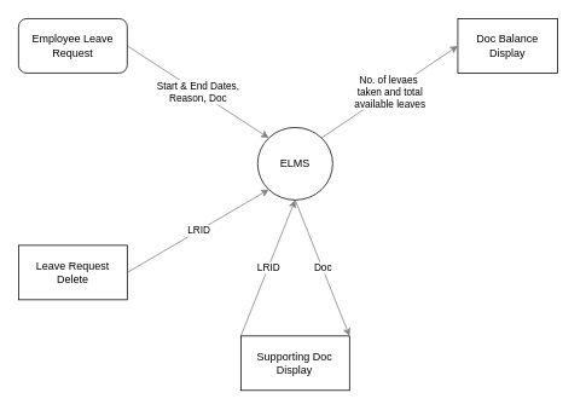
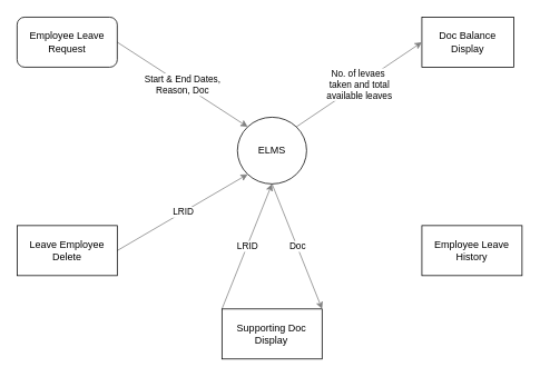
  <mxCell id="0" />
  <mxCell id="1" parent="0" />
  <mxCell id="2" value="Doc Balance&lt;br&gt;Display" style="whiteSpace=wrap;html=1;fillColor=none;" parent="1" vertex="1"><mxGeometry x="505" y="20" width="110" height="60" as="geometry" /></mxCell>
+ <mxCell id="3" value="Employee Leave&lt;br&gt;History" style="whiteSpace=wrap;html=1;fillColor=none;" parent="1" vertex="1"><mxGeometry x="505" y="270" width="120" height="60" as="geometry" /></mxCell>
  <mxCell id="4" value="Start &amp;amp; End Dates,&lt;br&gt;Reason,&amp;nbsp;Doc" style="edgeStyle=none;html=1;exitX=1;exitY=0.5;exitDx=0;exitDy=0;entryX=0;entryY=0;entryDx=0;entryDy=0;strokeColor=#808080;" parent="1" source="5" target="8" edge="1"><mxGeometry x="-0.002" relative="1" as="geometry"><mxPoint as="offset" /></mxGeometry></mxCell>
  <mxCell id="5" value="Employee Leave&lt;br&gt;Request" style="whiteSpace=wrap;html=1;fillColor=none;rounded=1;" parent="1" vertex="1"><mxGeometry x="20" y="20" width="120" height="60" as="geometry" /></mxCell>
  <mxCell id="6" value="No. of levaes&amp;nbsp;&lt;br&gt;taken and total&lt;br&gt;available leaves" style="edgeStyle=none;html=1;exitX=1;exitY=0;exitDx=0;exitDy=0;entryX=0;entryY=0.5;entryDx=0;entryDy=0;strokeColor=#808080;" parent="1" source="8" target="2" edge="1"><mxGeometry relative="1" as="geometry" /></mxCell>
  <mxCell id="7" value="Doc" style="edgeStyle=none;html=1;exitX=0.5;exitY=1;exitDx=0;exitDy=0;entryX=1;entryY=0;entryDx=0;entryDy=0;strokeColor=#808080;" parent="1" source="8" target="12" edge="1"><mxGeometry relative="1" as="geometry" /></mxCell>
  <mxCell id="8" value="ELMS" style="ellipse;whiteSpace=wrap;html=1;fillColor=none;" parent="1" vertex="1"><mxGeometry x="284" y="140" width="82.86" height="80" as="geometry" /></mxCell>
  <mxCell id="9" value="LRID" style="edgeStyle=none;html=1;exitX=1;exitY=0.5;exitDx=0;exitDy=0;entryX=0;entryY=1;entryDx=0;entryDy=0;strokeColor=#808080;" parent="1" source="10" target="8" edge="1"><mxGeometry relative="1" as="geometry" /></mxCell>
- <mxCell id="10" value="Leave Request&lt;br&gt;Delete" style="whiteSpace=wrap;html=1;fillColor=none;" parent="1" vertex="1"><mxGeometry x="20" y="270" width="120" height="60" as="geometry" /></mxCell>
+ <mxCell id="10" value="Leave Employee&lt;br&gt;Delete" style="whiteSpace=wrap;html=1;fillColor=none;" parent="1" vertex="1"><mxGeometry x="20" y="270" width="120" height="60" as="geometry" /></mxCell>
  <mxCell id="11" value="LRID" style="edgeStyle=none;html=1;exitX=0;exitY=0;exitDx=0;exitDy=0;entryX=0.5;entryY=1;entryDx=0;entryDy=0;strokeColor=#808080;" parent="1" source="12" target="8" edge="1"><mxGeometry relative="1" as="geometry" /></mxCell>
  <mxCell id="12" value="Supporting Doc&lt;br&gt;Display" style="whiteSpace=wrap;html=1;fillColor=none;" parent="1" vertex="1"><mxGeometry x="265.43" y="370" width="120" height="60" as="geometry" /></mxCell>
